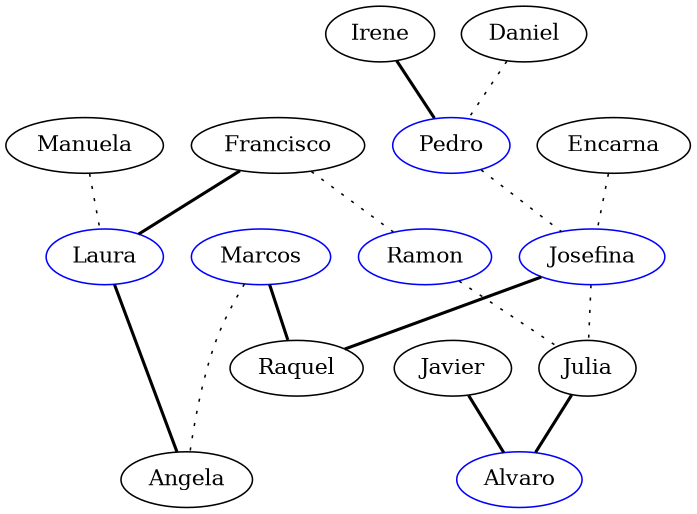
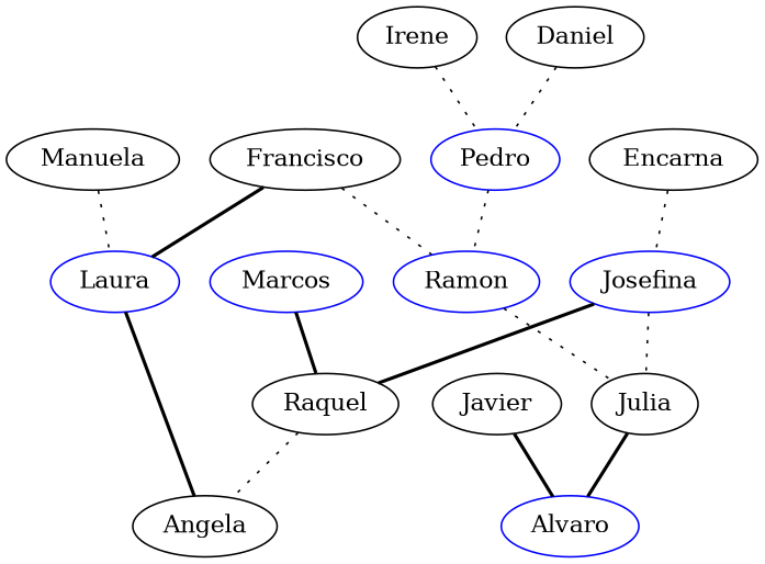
  strict graph {
    edge [style=dotted]
    n1 [label=Francisco]
    n2 [color=blue label=Laura]
    n3 [color=blue label=Ramon]
    n4 [label=Angela]
    n5 [label=Julia]
    n6 [label=Manuela]
    n7 [label=Raquel]
    n8 [color=blue label=Alvaro]
    n9 [color=blue label=Marcos]
    n10 [label=Irene]
    n11 [color=blue label=Pedro]
    n12 [color=blue label=Josefina]
    n13 [label=Daniel]
    n14 [label=Encarna]
    n15 [label=Javier]
    n1 -- n2 [style=bold]
    n1 -- n3
    n2 -- n4 [style=bold]
    n3 -- n5
    n5 -- n8 [style=bold]
    n6 -- n2
-   n9 -- n4
+   n7 -- n4
    n9 -- n7 [style=bold]
-   n10 -- n11 [style=bold]
-   n11 -- n12
+   n10 -- n11
+   n11 -- n3
    n12 -- n5
    n12 -- n7 [style=bold]
    n13 -- n11
    n14 -- n12
    n15 -- n8 [style=bold]
  }
